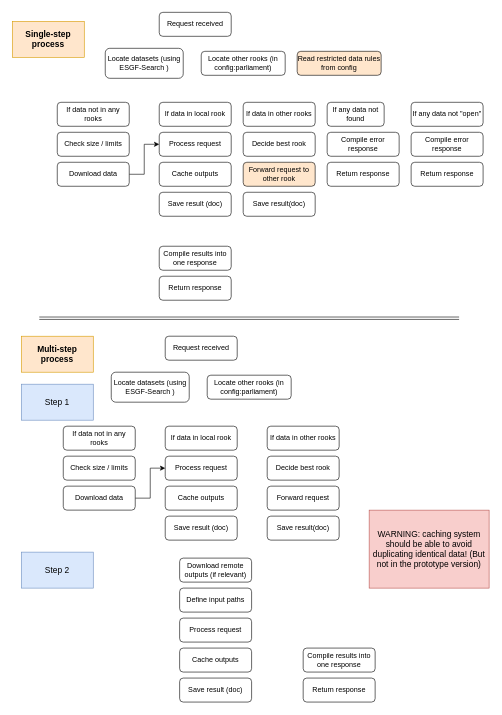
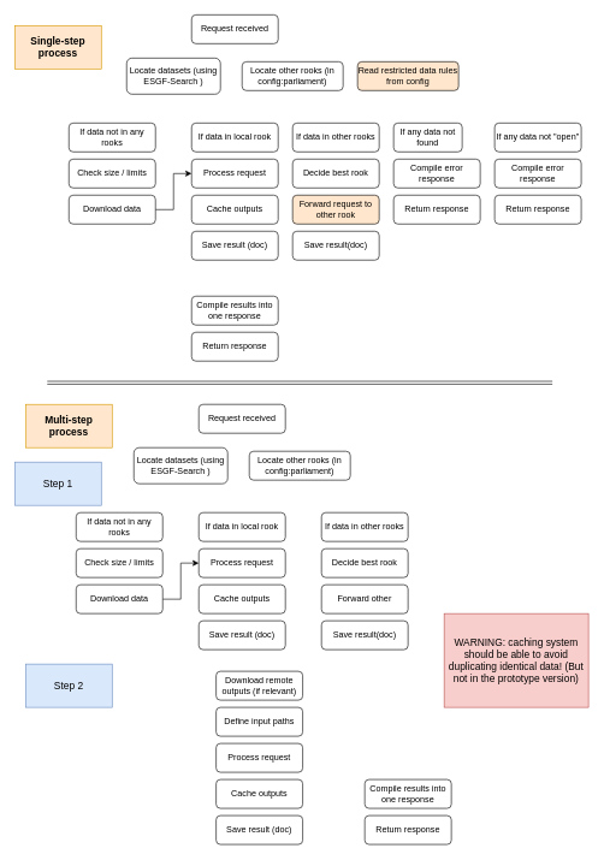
  <mxCell id="0" />
  <mxCell id="1" parent="0" />
  <mxCell id="2" value="Request received" style="rounded=1;whiteSpace=wrap;html=1;fontSize=12;glass=0;strokeWidth=1;shadow=0;" vertex="1" parent="1"><mxGeometry x="265" y="20" width="120" height="40" as="geometry" /></mxCell>
  <mxCell id="3" value="Locate datasets (using ESGF-Search )" style="rounded=1;whiteSpace=wrap;html=1;fontSize=12;glass=0;strokeWidth=1;shadow=0;" vertex="1" parent="1"><mxGeometry x="175" y="80" width="130" height="50" as="geometry" /></mxCell>
  <mxCell id="4" value="Locate other rooks (in config:parliament)" style="rounded=1;whiteSpace=wrap;html=1;fontSize=12;glass=0;strokeWidth=1;shadow=0;" vertex="1" parent="1"><mxGeometry x="335" y="85" width="140" height="40" as="geometry" /></mxCell>
  <mxCell id="5" value="If data in other rooks" style="rounded=1;whiteSpace=wrap;html=1;fontSize=12;glass=0;strokeWidth=1;shadow=0;" vertex="1" parent="1"><mxGeometry x="405" y="170" width="120" height="40" as="geometry" /></mxCell>
  <mxCell id="6" value="If data in local rook" style="rounded=1;whiteSpace=wrap;html=1;fontSize=12;glass=0;strokeWidth=1;shadow=0;" vertex="1" parent="1"><mxGeometry x="265" y="170" width="120" height="40" as="geometry" /></mxCell>
  <mxCell id="7" value="Save result(doc)" style="rounded=1;whiteSpace=wrap;html=1;fontSize=12;glass=0;strokeWidth=1;shadow=0;" vertex="1" parent="1"><mxGeometry x="405" y="320" width="120" height="40" as="geometry" /></mxCell>
  <mxCell id="8" value="Forward request to other rook" style="rounded=1;whiteSpace=wrap;html=1;fontSize=12;glass=0;strokeWidth=1;shadow=0;fillColor=#ffe6cc;" vertex="1" parent="1"><mxGeometry x="405" y="270" width="120" height="40" as="geometry" /></mxCell>
  <mxCell id="9" value="If data not in any rooks" style="rounded=1;whiteSpace=wrap;html=1;fontSize=12;glass=0;strokeWidth=1;shadow=0;" vertex="1" parent="1"><mxGeometry x="95" y="170" width="120" height="40" as="geometry" /></mxCell>
  <mxCell id="10" value="Compile results into one response" style="rounded=1;whiteSpace=wrap;html=1;fontSize=12;glass=0;strokeWidth=1;shadow=0;" vertex="1" parent="1"><mxGeometry x="265" y="410" width="120" height="40" as="geometry" /></mxCell>
  <mxCell id="11" value="Process request" style="rounded=1;whiteSpace=wrap;html=1;fontSize=12;glass=0;strokeWidth=1;shadow=0;" vertex="1" parent="1"><mxGeometry x="265" y="220" width="120" height="40" as="geometry" /></mxCell>
  <mxCell id="12" value="Decide best rook" style="rounded=1;whiteSpace=wrap;html=1;fontSize=12;glass=0;strokeWidth=1;shadow=0;" vertex="1" parent="1"><mxGeometry x="405" y="220" width="120" height="40" as="geometry" /></mxCell>
  <mxCell id="13" value="Cache outputs" style="rounded=1;whiteSpace=wrap;html=1;fontSize=12;glass=0;strokeWidth=1;shadow=0;" vertex="1" parent="1"><mxGeometry x="265" y="270" width="120" height="40" as="geometry" /></mxCell>
  <mxCell id="14" value="Return response" style="rounded=1;whiteSpace=wrap;html=1;fontSize=12;glass=0;strokeWidth=1;shadow=0;" vertex="1" parent="1"><mxGeometry x="265" y="460" width="120" height="40" as="geometry" /></mxCell>
  <mxCell id="15" value="Save result (doc)" style="rounded=1;whiteSpace=wrap;html=1;fontSize=12;glass=0;strokeWidth=1;shadow=0;" vertex="1" parent="1"><mxGeometry x="265" y="320" width="120" height="40" as="geometry" /></mxCell>
  <mxCell id="16" value="Check size / limits" style="rounded=1;whiteSpace=wrap;html=1;fontSize=12;glass=0;strokeWidth=1;shadow=0;" vertex="1" parent="1"><mxGeometry x="95" y="220" width="120" height="40" as="geometry" /></mxCell>
  <mxCell id="17" style="edgeStyle=orthogonalEdgeStyle;rounded=0;orthogonalLoop=1;jettySize=auto;html=1;exitX=1;exitY=0.5;exitDx=0;exitDy=0;entryX=0;entryY=0.5;entryDx=0;entryDy=0;" edge="1" parent="1" source="18" target="11"><mxGeometry relative="1" as="geometry" /></mxCell>
  <mxCell id="18" value="Download data" style="rounded=1;whiteSpace=wrap;html=1;fontSize=12;glass=0;strokeWidth=1;shadow=0;" vertex="1" parent="1"><mxGeometry x="95" y="270" width="120" height="40" as="geometry" /></mxCell>
  <mxCell id="19" value="&lt;font style=&quot;font-size: 14px;&quot;&gt;&lt;b&gt;Single-step process&lt;/b&gt;&lt;/font&gt;" style="rounded=0;whiteSpace=wrap;html=1;shadow=0;fillColor=#ffe6cc;strokeColor=#d79b00;" vertex="1" parent="1"><mxGeometry x="20" y="35" width="120" height="60" as="geometry" /></mxCell>
  <mxCell id="20" value="Request received" style="rounded=1;whiteSpace=wrap;html=1;fontSize=12;glass=0;strokeWidth=1;shadow=0;" vertex="1" parent="1"><mxGeometry x="275" y="560" width="120" height="40" as="geometry" /></mxCell>
  <mxCell id="21" value="Locate datasets (using ESGF-Search )" style="rounded=1;whiteSpace=wrap;html=1;fontSize=12;glass=0;strokeWidth=1;shadow=0;" vertex="1" parent="1"><mxGeometry x="185" y="620" width="130" height="50" as="geometry" /></mxCell>
  <mxCell id="22" value="Locate other rooks (in config:parliament)" style="rounded=1;whiteSpace=wrap;html=1;fontSize=12;glass=0;strokeWidth=1;shadow=0;" vertex="1" parent="1"><mxGeometry x="345" y="625" width="140" height="40" as="geometry" /></mxCell>
  <mxCell id="23" value="If data in other rooks" style="rounded=1;whiteSpace=wrap;html=1;fontSize=12;glass=0;strokeWidth=1;shadow=0;" vertex="1" parent="1"><mxGeometry x="445" y="710" width="120" height="40" as="geometry" /></mxCell>
  <mxCell id="24" value="If data in local rook" style="rounded=1;whiteSpace=wrap;html=1;fontSize=12;glass=0;strokeWidth=1;shadow=0;" vertex="1" parent="1"><mxGeometry x="275" y="710" width="120" height="40" as="geometry" /></mxCell>
  <mxCell id="25" value="Save result(doc)" style="rounded=1;whiteSpace=wrap;html=1;fontSize=12;glass=0;strokeWidth=1;shadow=0;" vertex="1" parent="1"><mxGeometry x="445" y="860" width="120" height="40" as="geometry" /></mxCell>
- <mxCell id="26" value="Forward request" style="rounded=1;whiteSpace=wrap;html=1;fontSize=12;glass=0;strokeWidth=1;shadow=0;" vertex="1" parent="1"><mxGeometry x="445" y="810" width="120" height="40" as="geometry" /></mxCell>
+ <mxCell id="26" value="Forward other" style="rounded=1;whiteSpace=wrap;html=1;fontSize=12;glass=0;strokeWidth=1;shadow=0;" vertex="1" parent="1"><mxGeometry x="445" y="810" width="120" height="40" as="geometry" /></mxCell>
  <mxCell id="27" value="If data not in any rooks" style="rounded=1;whiteSpace=wrap;html=1;fontSize=12;glass=0;strokeWidth=1;shadow=0;" vertex="1" parent="1"><mxGeometry x="105" y="710" width="120" height="40" as="geometry" /></mxCell>
  <mxCell id="28" value="Compile results into one response" style="rounded=1;whiteSpace=wrap;html=1;fontSize=12;glass=0;strokeWidth=1;shadow=0;" vertex="1" parent="1"><mxGeometry x="505" y="1080" width="120" height="40" as="geometry" /></mxCell>
  <mxCell id="29" value="Process request" style="rounded=1;whiteSpace=wrap;html=1;fontSize=12;glass=0;strokeWidth=1;shadow=0;" vertex="1" parent="1"><mxGeometry x="275" y="760" width="120" height="40" as="geometry" /></mxCell>
  <mxCell id="30" value="Decide best rook" style="rounded=1;whiteSpace=wrap;html=1;fontSize=12;glass=0;strokeWidth=1;shadow=0;" vertex="1" parent="1"><mxGeometry x="445" y="760" width="120" height="40" as="geometry" /></mxCell>
  <mxCell id="31" value="Cache outputs" style="rounded=1;whiteSpace=wrap;html=1;fontSize=12;glass=0;strokeWidth=1;shadow=0;" vertex="1" parent="1"><mxGeometry x="275" y="810" width="120" height="40" as="geometry" /></mxCell>
  <mxCell id="32" value="Return response" style="rounded=1;whiteSpace=wrap;html=1;fontSize=12;glass=0;strokeWidth=1;shadow=0;" vertex="1" parent="1"><mxGeometry x="505" y="1130" width="120" height="40" as="geometry" /></mxCell>
  <mxCell id="33" value="Save result (doc)" style="rounded=1;whiteSpace=wrap;html=1;fontSize=12;glass=0;strokeWidth=1;shadow=0;" vertex="1" parent="1"><mxGeometry x="275" y="860" width="120" height="40" as="geometry" /></mxCell>
  <mxCell id="34" value="Check size / limits" style="rounded=1;whiteSpace=wrap;html=1;fontSize=12;glass=0;strokeWidth=1;shadow=0;" vertex="1" parent="1"><mxGeometry x="105" y="760" width="120" height="40" as="geometry" /></mxCell>
  <mxCell id="35" style="edgeStyle=orthogonalEdgeStyle;rounded=0;orthogonalLoop=1;jettySize=auto;html=1;exitX=1;exitY=0.5;exitDx=0;exitDy=0;entryX=0;entryY=0.5;entryDx=0;entryDy=0;" edge="1" parent="1" source="36" target="29"><mxGeometry relative="1" as="geometry" /></mxCell>
  <mxCell id="36" value="Download data" style="rounded=1;whiteSpace=wrap;html=1;fontSize=12;glass=0;strokeWidth=1;shadow=0;" vertex="1" parent="1"><mxGeometry x="105" y="810" width="120" height="40" as="geometry" /></mxCell>
  <mxCell id="37" value="&lt;font style=&quot;font-size: 14px;&quot;&gt;&lt;b&gt;Multi-step process&lt;/b&gt;&lt;/font&gt;" style="rounded=0;whiteSpace=wrap;html=1;shadow=0;fillColor=#ffe6cc;strokeColor=#d79b00;" vertex="1" parent="1"><mxGeometry x="35" y="560" width="120" height="60" as="geometry" /></mxCell>
  <mxCell id="38" value="" style="shape=link;html=1;rounded=0;fontSize=14;" edge="1" parent="1"><mxGeometry width="100" relative="1" as="geometry"><mxPoint x="65" y="530" as="sourcePoint" /><mxPoint x="765" y="530" as="targetPoint" /></mxGeometry></mxCell>
  <mxCell id="39" value="Download remote outputs (if relevant)" style="rounded=1;whiteSpace=wrap;html=1;fontSize=12;glass=0;strokeWidth=1;shadow=0;" vertex="1" parent="1"><mxGeometry x="299" y="930" width="120" height="40" as="geometry" /></mxCell>
- <mxCell id="40" value="Step 1" style="rounded=0;whiteSpace=wrap;html=1;shadow=0;fontSize=14;fillColor=#dae8fc;strokeColor=#6c8ebf;" vertex="1" parent="1"><mxGeometry x="35" y="640" width="120" height="60" as="geometry" /></mxCell>
+ <mxCell id="40" value="Step 1" style="rounded=0;whiteSpace=wrap;html=1;shadow=0;fontSize=14;fillColor=#dae8fc;strokeColor=#6c8ebf;" vertex="1" parent="1"><mxGeometry x="20" y="640" width="120" height="60" as="geometry" /></mxCell>
  <mxCell id="41" value="Step 2" style="rounded=0;whiteSpace=wrap;html=1;shadow=0;fontSize=14;fillColor=#dae8fc;strokeColor=#6c8ebf;" vertex="1" parent="1"><mxGeometry x="35" y="920" width="120" height="60" as="geometry" /></mxCell>
  <mxCell id="42" value="Process request" style="rounded=1;whiteSpace=wrap;html=1;fontSize=12;glass=0;strokeWidth=1;shadow=0;" vertex="1" parent="1"><mxGeometry x="299" y="1030" width="120" height="40" as="geometry" /></mxCell>
  <mxCell id="43" value="Cache outputs" style="rounded=1;whiteSpace=wrap;html=1;fontSize=12;glass=0;strokeWidth=1;shadow=0;" vertex="1" parent="1"><mxGeometry x="299" y="1080" width="120" height="40" as="geometry" /></mxCell>
  <mxCell id="44" value="Save result (doc)" style="rounded=1;whiteSpace=wrap;html=1;fontSize=12;glass=0;strokeWidth=1;shadow=0;" vertex="1" parent="1"><mxGeometry x="299" y="1130" width="120" height="40" as="geometry" /></mxCell>
  <mxCell id="45" value="Define input paths" style="rounded=1;whiteSpace=wrap;html=1;fontSize=12;glass=0;strokeWidth=1;shadow=0;" vertex="1" parent="1"><mxGeometry x="299" y="980" width="120" height="40" as="geometry" /></mxCell>
  <mxCell id="46" value="If any data not found" style="rounded=1;whiteSpace=wrap;html=1;fontSize=12;glass=0;strokeWidth=1;shadow=0;" vertex="1" parent="1"><mxGeometry x="545" y="170" width="95" height="40" as="geometry" /></mxCell>
  <mxCell id="47" value="Compile error response" style="rounded=1;whiteSpace=wrap;html=1;fontSize=12;glass=0;strokeWidth=1;shadow=0;" vertex="1" parent="1"><mxGeometry x="545" y="220" width="120" height="40" as="geometry" /></mxCell>
  <mxCell id="48" value="Return response" style="rounded=1;whiteSpace=wrap;html=1;fontSize=12;glass=0;strokeWidth=1;shadow=0;" vertex="1" parent="1"><mxGeometry x="545" y="270" width="120" height="40" as="geometry" /></mxCell>
  <mxCell id="49" value="If any data not &quot;open&quot;" style="rounded=1;whiteSpace=wrap;html=1;fontSize=12;glass=0;strokeWidth=1;shadow=0;" vertex="1" parent="1"><mxGeometry x="685" y="170" width="120" height="40" as="geometry" /></mxCell>
  <mxCell id="50" value="Compile error response" style="rounded=1;whiteSpace=wrap;html=1;fontSize=12;glass=0;strokeWidth=1;shadow=0;" vertex="1" parent="1"><mxGeometry x="685" y="220" width="120" height="40" as="geometry" /></mxCell>
  <mxCell id="51" value="Return response" style="rounded=1;whiteSpace=wrap;html=1;fontSize=12;glass=0;strokeWidth=1;shadow=0;" vertex="1" parent="1"><mxGeometry x="685" y="270" width="120" height="40" as="geometry" /></mxCell>
  <mxCell id="52" value="Read restricted data rules from config" style="rounded=1;whiteSpace=wrap;html=1;fontSize=12;glass=0;strokeWidth=1;shadow=0;fillColor=#ffe6cc;" vertex="1" parent="1"><mxGeometry x="495" y="85" width="140" height="40" as="geometry" /></mxCell>
  <mxCell id="53" value="WARNING: caching system should be able to avoid duplicating identical data! (But not in the prototype version)" style="rounded=0;whiteSpace=wrap;html=1;shadow=0;fontSize=14;fillColor=#f8cecc;strokeColor=#b85450;" vertex="1" parent="1"><mxGeometry x="615" y="850" width="200" height="130" as="geometry" /></mxCell>
